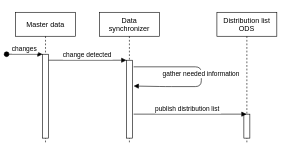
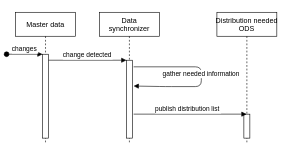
  <mxCell id="0" />
  <mxCell id="1" parent="0" />
  <mxCell id="2" value="Master data" style="shape=umlLifeline;perimeter=lifelinePerimeter;container=1;collapsible=0;recursiveResize=0;rounded=0;shadow=0;strokeWidth=1;" parent="1" vertex="1"><mxGeometry x="20" y="20" width="100" height="220" as="geometry" /></mxCell>
  <mxCell id="3" value="" style="points=[];perimeter=orthogonalPerimeter;rounded=0;shadow=0;strokeWidth=1;" parent="2" vertex="1"><mxGeometry x="45" y="70" width="10" height="140" as="geometry" /></mxCell>
  <mxCell id="4" value="changes" style="verticalAlign=bottom;startArrow=oval;endArrow=block;startSize=8;shadow=0;strokeWidth=1;" parent="2" target="3" edge="1"><mxGeometry relative="1" as="geometry"><mxPoint x="-15" y="70" as="sourcePoint" /></mxGeometry></mxCell>
  <mxCell id="5" value="Data&#10;synchronizer" style="shape=umlLifeline;perimeter=lifelinePerimeter;container=1;collapsible=0;recursiveResize=0;rounded=0;shadow=0;strokeWidth=1;" parent="1" vertex="1"><mxGeometry x="160" y="20" width="100" height="220" as="geometry" /></mxCell>
  <mxCell id="6" value="" style="points=[];perimeter=orthogonalPerimeter;rounded=0;shadow=0;strokeWidth=1;" parent="5" vertex="1"><mxGeometry x="45" y="80" width="10" height="130" as="geometry" /></mxCell>
  <mxCell id="7" value="change detected" style="verticalAlign=bottom;endArrow=block;entryX=0;entryY=0;shadow=0;strokeWidth=1;" parent="1" source="3" target="6" edge="1"><mxGeometry relative="1" as="geometry"><mxPoint x="175" y="100" as="sourcePoint" /></mxGeometry></mxCell>
- <mxCell id="8" value="Distribution list&#10;ODS" style="shape=umlLifeline;perimeter=lifelinePerimeter;container=1;collapsible=0;recursiveResize=0;rounded=0;shadow=0;strokeWidth=1;" parent="1" vertex="1"><mxGeometry x="356" y="20" width="100" height="220" as="geometry" /></mxCell>
+ <mxCell id="8" value="Distribution needed&#10;ODS" style="shape=umlLifeline;perimeter=lifelinePerimeter;container=1;collapsible=0;recursiveResize=0;rounded=0;shadow=0;strokeWidth=1;" parent="1" vertex="1"><mxGeometry x="356" y="20" width="100" height="220" as="geometry" /></mxCell>
  <mxCell id="9" value="" style="points=[];perimeter=orthogonalPerimeter;rounded=0;shadow=0;strokeWidth=1;" parent="8" vertex="1"><mxGeometry x="45" y="170" width="10" height="40" as="geometry" /></mxCell>
  <mxCell id="10" value="gather needed information" style="verticalAlign=bottom;endArrow=block;shadow=0;strokeWidth=1;entryX=0.57;entryY=0.555;entryDx=0;entryDy=0;entryPerimeter=0;" parent="1" edge="1"><mxGeometry x="0.027" relative="1" as="geometry"><mxPoint x="217" y="111" as="sourcePoint" /><mxPoint x="217" y="143.1" as="targetPoint" /><Array as="points"><mxPoint x="330" y="111" /><mxPoint x="330" y="144" /><mxPoint x="270" y="144" /></Array><mxPoint as="offset" /></mxGeometry></mxCell>
  <mxCell id="11" value="publish distribution list" style="verticalAlign=bottom;endArrow=block;shadow=0;strokeWidth=1;" parent="1" target="8" edge="1"><mxGeometry x="-0.046" relative="1" as="geometry"><mxPoint x="217" y="190" as="sourcePoint" /><mxPoint x="370" y="190" as="targetPoint" /><mxPoint as="offset" /></mxGeometry></mxCell>
